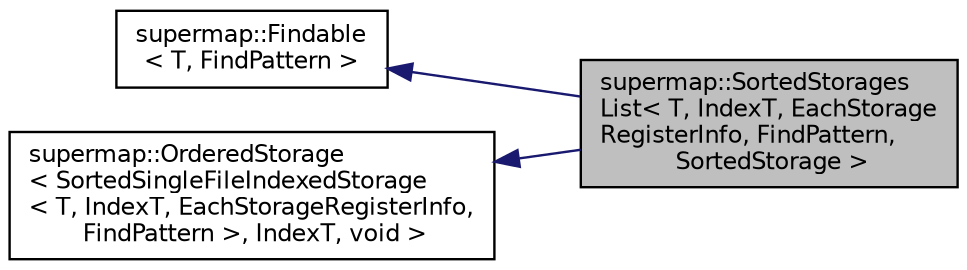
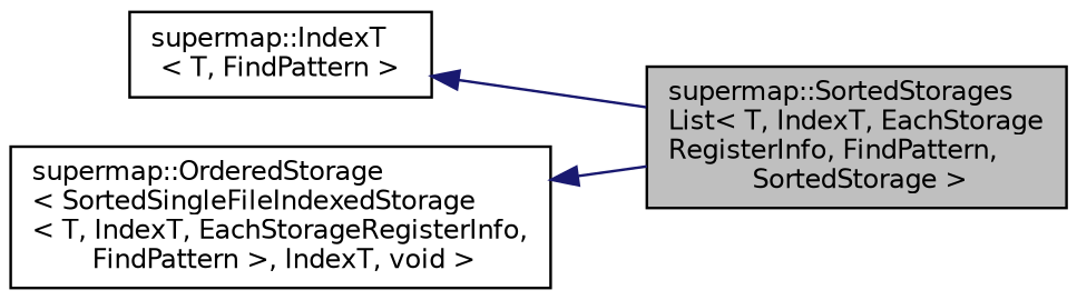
  digraph {
    rankdir=LR
    node [color=black fillcolor=white fontname=Helvetica fontsize=10 shape=record style=filled]
    edge [color=midnightblue dir=back fontname=Helvetica fontsize=10 labelfontname=Helvetica labelfontsize=10 style=solid]
    n1 [fillcolor=grey75 fontcolor=black height=0.2 label="supermap::SortedStorages\lList\< T, IndexT, EachStorage\lRegisterInfo, FindPattern,\l SortedStorage \>" width=0.4]
-   n2 [height=0.2 label="supermap::Findable\l\< T, FindPattern \>" width=0.4]
+   n2 [height=0.2 label="supermap::IndexT\l\< T, FindPattern \>" width=0.4]
    n3 [height=0.2 label="supermap::OrderedStorage\l\< SortedSingleFileIndexedStorage\l\< T, IndexT, EachStorageRegisterInfo,\l FindPattern \>, IndexT, void \>" width=0.4]
    n2 -> n1
    n3 -> n1
  }
